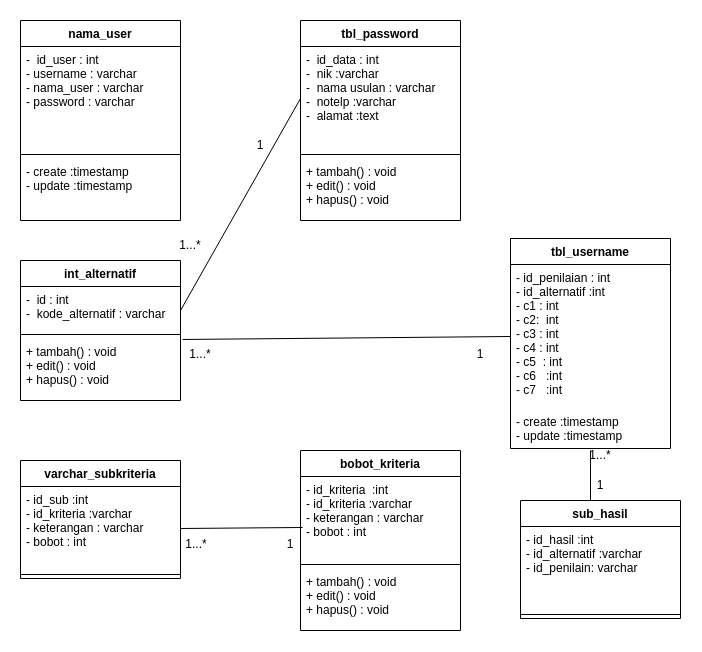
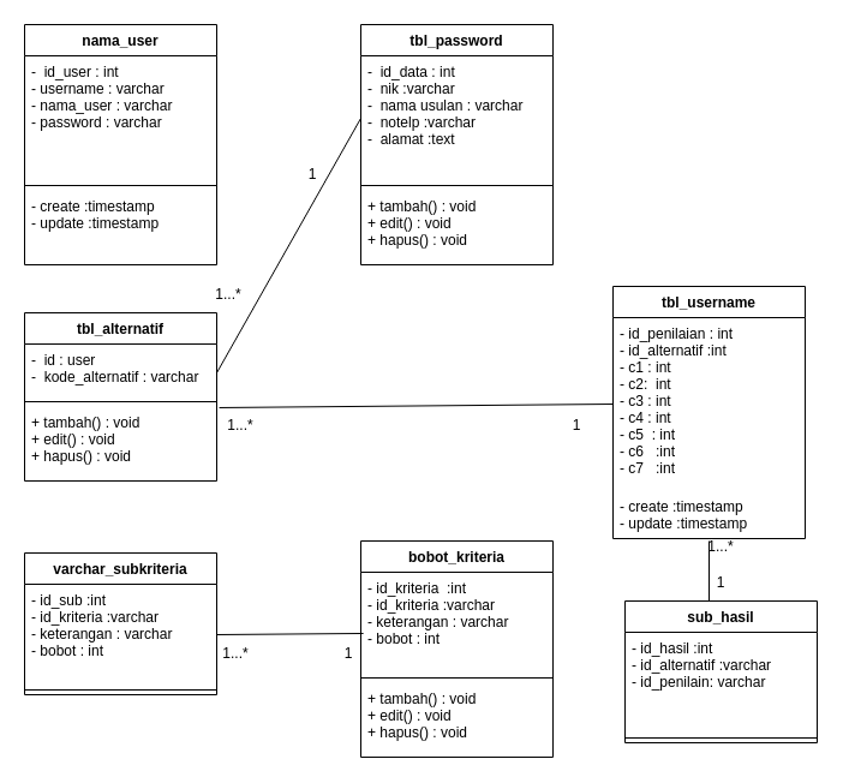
  <mxCell id="0" />
  <mxCell id="1" parent="0" />
  <mxCell id="2" value="nama_user" style="swimlane;fontStyle=1;align=center;verticalAlign=top;childLayout=stackLayout;horizontal=1;startSize=26;horizontalStack=0;resizeParent=1;resizeParentMax=0;resizeLast=0;collapsible=1;marginBottom=0;" vertex="1" parent="1"><mxGeometry x="20" y="20" width="160" height="200" as="geometry" /></mxCell>
  <mxCell id="3" value="-  id_user : int&#10;- username : varchar&#10;- nama_user : varchar&#10;- password : varchar" style="text;strokeColor=none;fillColor=none;align=left;verticalAlign=top;spacingLeft=4;spacingRight=4;overflow=hidden;rotatable=0;points=[[0,0.5],[1,0.5]];portConstraint=eastwest;" vertex="1" parent="2"><mxGeometry y="26" width="160" height="104" as="geometry" /></mxCell>
  <mxCell id="4" value="" style="line;strokeWidth=1;fillColor=none;align=left;verticalAlign=middle;spacingTop=-1;spacingLeft=3;spacingRight=3;rotatable=0;labelPosition=right;points=[];portConstraint=eastwest;strokeColor=inherit;" vertex="1" parent="2"><mxGeometry y="130" width="160" height="8" as="geometry" /></mxCell>
  <mxCell id="5" value="- create :timestamp&#10;- update :timestamp" style="text;strokeColor=none;fillColor=none;align=left;verticalAlign=top;spacingLeft=4;spacingRight=4;overflow=hidden;rotatable=0;points=[[0,0.5],[1,0.5]];portConstraint=eastwest;" vertex="1" parent="2"><mxGeometry y="138" width="160" height="62" as="geometry" /></mxCell>
- <mxCell id="6" value="int_alternatif" style="swimlane;fontStyle=1;align=center;verticalAlign=top;childLayout=stackLayout;horizontal=1;startSize=26;horizontalStack=0;resizeParent=1;resizeParentMax=0;resizeLast=0;collapsible=1;marginBottom=0;" vertex="1" parent="1"><mxGeometry x="20" y="260" width="160" height="140" as="geometry" /></mxCell>
- <mxCell id="7" value="-  id : int&#10;-  kode_alternatif : varchar" style="text;strokeColor=none;fillColor=none;align=left;verticalAlign=top;spacingLeft=4;spacingRight=4;overflow=hidden;rotatable=0;points=[[0,0.5],[1,0.5]];portConstraint=eastwest;" vertex="1" parent="6"><mxGeometry y="26" width="160" height="44" as="geometry" /></mxCell>
+ <mxCell id="6" value="tbl_alternatif" style="swimlane;fontStyle=1;align=center;verticalAlign=top;childLayout=stackLayout;horizontal=1;startSize=26;horizontalStack=0;resizeParent=1;resizeParentMax=0;resizeLast=0;collapsible=1;marginBottom=0;" vertex="1" parent="1"><mxGeometry x="20" y="260" width="160" height="140" as="geometry" /></mxCell>
+ <mxCell id="7" value="-  id : user&#10;-  kode_alternatif : varchar" style="text;strokeColor=none;fillColor=none;align=left;verticalAlign=top;spacingLeft=4;spacingRight=4;overflow=hidden;rotatable=0;points=[[0,0.5],[1,0.5]];portConstraint=eastwest;" vertex="1" parent="6"><mxGeometry y="26" width="160" height="44" as="geometry" /></mxCell>
  <mxCell id="8" value="" style="line;strokeWidth=1;fillColor=none;align=left;verticalAlign=middle;spacingTop=-1;spacingLeft=3;spacingRight=3;rotatable=0;labelPosition=right;points=[];portConstraint=eastwest;strokeColor=inherit;" vertex="1" parent="6"><mxGeometry y="70" width="160" height="8" as="geometry" /></mxCell>
  <mxCell id="9" value="+ tambah() : void&#10;+ edit() : void&#10;+ hapus() : void" style="text;strokeColor=none;fillColor=none;align=left;verticalAlign=top;spacingLeft=4;spacingRight=4;overflow=hidden;rotatable=0;points=[[0,0.5],[1,0.5]];portConstraint=eastwest;" vertex="1" parent="6"><mxGeometry y="78" width="160" height="62" as="geometry" /></mxCell>
  <mxCell id="10" value="varchar_subkriteria" style="swimlane;fontStyle=1;align=center;verticalAlign=top;childLayout=stackLayout;horizontal=1;startSize=26;horizontalStack=0;resizeParent=1;resizeParentMax=0;resizeLast=0;collapsible=1;marginBottom=0;" vertex="1" parent="1"><mxGeometry x="20" y="460" width="160" height="118" as="geometry" /></mxCell>
  <mxCell id="11" value="- id_sub :int&#10;- id_kriteria :varchar&#10;- keterangan : varchar&#10;- bobot : int" style="text;strokeColor=none;fillColor=none;align=left;verticalAlign=top;spacingLeft=4;spacingRight=4;overflow=hidden;rotatable=0;points=[[0,0.5],[1,0.5]];portConstraint=eastwest;" vertex="1" parent="10"><mxGeometry y="26" width="160" height="84" as="geometry" /></mxCell>
  <mxCell id="12" value="" style="line;strokeWidth=1;fillColor=none;align=left;verticalAlign=middle;spacingTop=-1;spacingLeft=3;spacingRight=3;rotatable=0;labelPosition=right;points=[];portConstraint=eastwest;strokeColor=inherit;" vertex="1" parent="10"><mxGeometry y="110" width="160" height="8" as="geometry" /></mxCell>
  <mxCell id="13" value="tbl_password" style="swimlane;fontStyle=1;align=center;verticalAlign=top;childLayout=stackLayout;horizontal=1;startSize=26;horizontalStack=0;resizeParent=1;resizeParentMax=0;resizeLast=0;collapsible=1;marginBottom=0;" vertex="1" parent="1"><mxGeometry x="300" y="20" width="160" height="200" as="geometry" /></mxCell>
  <mxCell id="14" value="-  id_data : int&#10;-  nik :varchar&#10;-  nama usulan : varchar&#10;-  notelp :varchar&#10;-  alamat :text " style="text;strokeColor=none;fillColor=none;align=left;verticalAlign=top;spacingLeft=4;spacingRight=4;overflow=hidden;rotatable=0;points=[[0,0.5],[1,0.5]];portConstraint=eastwest;" vertex="1" parent="13"><mxGeometry y="26" width="160" height="104" as="geometry" /></mxCell>
  <mxCell id="15" value="" style="line;strokeWidth=1;fillColor=none;align=left;verticalAlign=middle;spacingTop=-1;spacingLeft=3;spacingRight=3;rotatable=0;labelPosition=right;points=[];portConstraint=eastwest;strokeColor=inherit;" vertex="1" parent="13"><mxGeometry y="130" width="160" height="8" as="geometry" /></mxCell>
  <mxCell id="16" value="+ tambah() : void&#10;+ edit() : void&#10;+ hapus() : void" style="text;strokeColor=none;fillColor=none;align=left;verticalAlign=top;spacingLeft=4;spacingRight=4;overflow=hidden;rotatable=0;points=[[0,0.5],[1,0.5]];portConstraint=eastwest;" vertex="1" parent="13"><mxGeometry y="138" width="160" height="62" as="geometry" /></mxCell>
  <mxCell id="17" value="bobot_kriteria" style="swimlane;fontStyle=1;align=center;verticalAlign=top;childLayout=stackLayout;horizontal=1;startSize=26;horizontalStack=0;resizeParent=1;resizeParentMax=0;resizeLast=0;collapsible=1;marginBottom=0;" vertex="1" parent="1"><mxGeometry x="300" y="450" width="160" height="180" as="geometry" /></mxCell>
  <mxCell id="18" value="- id_kriteria  :int&#10;- id_kriteria :varchar&#10;- keterangan : varchar&#10;- bobot : int" style="text;strokeColor=none;fillColor=none;align=left;verticalAlign=top;spacingLeft=4;spacingRight=4;overflow=hidden;rotatable=0;points=[[0,0.5],[1,0.5]];portConstraint=eastwest;" vertex="1" parent="17"><mxGeometry y="26" width="160" height="84" as="geometry" /></mxCell>
  <mxCell id="19" value="" style="line;strokeWidth=1;fillColor=none;align=left;verticalAlign=middle;spacingTop=-1;spacingLeft=3;spacingRight=3;rotatable=0;labelPosition=right;points=[];portConstraint=eastwest;strokeColor=inherit;" vertex="1" parent="17"><mxGeometry y="110" width="160" height="8" as="geometry" /></mxCell>
  <mxCell id="20" value="+ tambah() : void&#10;+ edit() : void&#10;+ hapus() : void" style="text;strokeColor=none;fillColor=none;align=left;verticalAlign=top;spacingLeft=4;spacingRight=4;overflow=hidden;rotatable=0;points=[[0,0.5],[1,0.5]];portConstraint=eastwest;" vertex="1" parent="17"><mxGeometry y="118" width="160" height="62" as="geometry" /></mxCell>
  <mxCell id="21" value="" style="endArrow=none;html=1;rounded=0;exitX=1;exitY=0.5;exitDx=0;exitDy=0;entryX=0.013;entryY=0.607;entryDx=0;entryDy=0;entryPerimeter=0;" edge="1" parent="1" source="11" target="18"><mxGeometry width="50" height="50" relative="1" as="geometry"><mxPoint x="340" y="540" as="sourcePoint" /><mxPoint x="390" y="490" as="targetPoint" /></mxGeometry></mxCell>
  <mxCell id="22" value="tbl_username" style="swimlane;fontStyle=1;align=center;verticalAlign=top;childLayout=stackLayout;horizontal=1;startSize=26;horizontalStack=0;resizeParent=1;resizeParentMax=0;resizeLast=0;collapsible=1;marginBottom=0;" vertex="1" parent="1"><mxGeometry x="510" y="238" width="160" height="210" as="geometry" /></mxCell>
  <mxCell id="23" value="- id_penilaian : int&#10;- id_alternatif :int&#10;- c1 : int&#10;- c2:  int&#10;- c3 : int&#10;- c4 : int&#10;- c5  : int&#10;- c6   :int&#10;- c7   :int&#10;&#10;" style="text;strokeColor=none;fillColor=none;align=left;verticalAlign=top;spacingLeft=4;spacingRight=4;overflow=hidden;rotatable=0;points=[[0,0.5],[1,0.5]];portConstraint=eastwest;" vertex="1" parent="22"><mxGeometry y="26" width="160" height="144" as="geometry" /></mxCell>
  <mxCell id="24" value="- create :timestamp&#10;- update :timestamp" style="text;strokeColor=none;fillColor=none;align=left;verticalAlign=top;spacingLeft=4;spacingRight=4;overflow=hidden;rotatable=0;points=[[0,0.5],[1,0.5]];portConstraint=eastwest;" vertex="1" parent="22"><mxGeometry y="170" width="160" height="40" as="geometry" /></mxCell>
  <mxCell id="25" value="sub_hasil" style="swimlane;fontStyle=1;align=center;verticalAlign=top;childLayout=stackLayout;horizontal=1;startSize=26;horizontalStack=0;resizeParent=1;resizeParentMax=0;resizeLast=0;collapsible=1;marginBottom=0;" vertex="1" parent="1"><mxGeometry x="520" y="500" width="160" height="118" as="geometry" /></mxCell>
  <mxCell id="26" value="- id_hasil :int&#10;- id_alternatif :varchar&#10;- id_penilain: varchar" style="text;strokeColor=none;fillColor=none;align=left;verticalAlign=top;spacingLeft=4;spacingRight=4;overflow=hidden;rotatable=0;points=[[0,0.5],[1,0.5]];portConstraint=eastwest;" vertex="1" parent="25"><mxGeometry y="26" width="160" height="84" as="geometry" /></mxCell>
  <mxCell id="27" value="" style="line;strokeWidth=1;fillColor=none;align=left;verticalAlign=middle;spacingTop=-1;spacingLeft=3;spacingRight=3;rotatable=0;labelPosition=right;points=[];portConstraint=eastwest;strokeColor=inherit;" vertex="1" parent="25"><mxGeometry y="110" width="160" height="8" as="geometry" /></mxCell>
  <mxCell id="28" value="" style="endArrow=none;html=1;rounded=0;entryX=0;entryY=0.5;entryDx=0;entryDy=0;" edge="1" parent="1" target="14"><mxGeometry width="50" height="50" relative="1" as="geometry"><mxPoint x="180" y="310" as="sourcePoint" /><mxPoint x="590" y="290" as="targetPoint" /></mxGeometry></mxCell>
  <mxCell id="29" value="" style="endArrow=none;html=1;rounded=0;exitX=1.013;exitY=0.016;exitDx=0;exitDy=0;exitPerimeter=0;entryX=0;entryY=0.5;entryDx=0;entryDy=0;" edge="1" parent="1" source="9" target="23"><mxGeometry width="50" height="50" relative="1" as="geometry"><mxPoint x="540" y="340" as="sourcePoint" /><mxPoint x="300" y="338" as="targetPoint" /></mxGeometry></mxCell>
  <mxCell id="30" value="1" style="text;html=1;strokeColor=none;fillColor=none;align=center;verticalAlign=middle;whiteSpace=wrap;rounded=0;" vertex="1" parent="1"><mxGeometry x="230" y="130" width="60" height="30" as="geometry" /></mxCell>
  <mxCell id="31" value="1...*" style="text;html=1;strokeColor=none;fillColor=none;align=center;verticalAlign=middle;whiteSpace=wrap;rounded=0;" vertex="1" parent="1"><mxGeometry x="160" y="230" width="60" height="30" as="geometry" /></mxCell>
  <mxCell id="32" value="1...*" style="text;html=1;strokeColor=none;fillColor=none;align=center;verticalAlign=middle;whiteSpace=wrap;rounded=0;" vertex="1" parent="1"><mxGeometry x="170" y="339" width="60" height="30" as="geometry" /></mxCell>
  <mxCell id="33" value="1" style="text;html=1;strokeColor=none;fillColor=none;align=center;verticalAlign=middle;whiteSpace=wrap;rounded=0;" vertex="1" parent="1"><mxGeometry x="450" y="339" width="60" height="30" as="geometry" /></mxCell>
  <mxCell id="34" value="1" style="text;html=1;strokeColor=none;fillColor=none;align=center;verticalAlign=middle;whiteSpace=wrap;rounded=0;" vertex="1" parent="1"><mxGeometry x="260" y="529" width="60" height="30" as="geometry" /></mxCell>
  <mxCell id="35" value="1...*" style="text;html=1;strokeColor=none;fillColor=none;align=center;verticalAlign=middle;whiteSpace=wrap;rounded=0;" vertex="1" parent="1"><mxGeometry x="166" y="529" width="60" height="30" as="geometry" /></mxCell>
  <mxCell id="36" value="" style="endArrow=none;html=1;rounded=0;" edge="1" parent="1"><mxGeometry width="50" height="50" relative="1" as="geometry"><mxPoint x="590" y="500" as="sourcePoint" /><mxPoint x="590" y="450" as="targetPoint" /></mxGeometry></mxCell>
  <mxCell id="37" value="1...*" style="text;html=1;strokeColor=none;fillColor=none;align=center;verticalAlign=middle;whiteSpace=wrap;rounded=0;" vertex="1" parent="1"><mxGeometry x="570" y="440" width="60" height="30" as="geometry" /></mxCell>
  <mxCell id="38" value="1" style="text;html=1;strokeColor=none;fillColor=none;align=center;verticalAlign=middle;whiteSpace=wrap;rounded=0;" vertex="1" parent="1"><mxGeometry x="570" y="470" width="60" height="30" as="geometry" /></mxCell>
